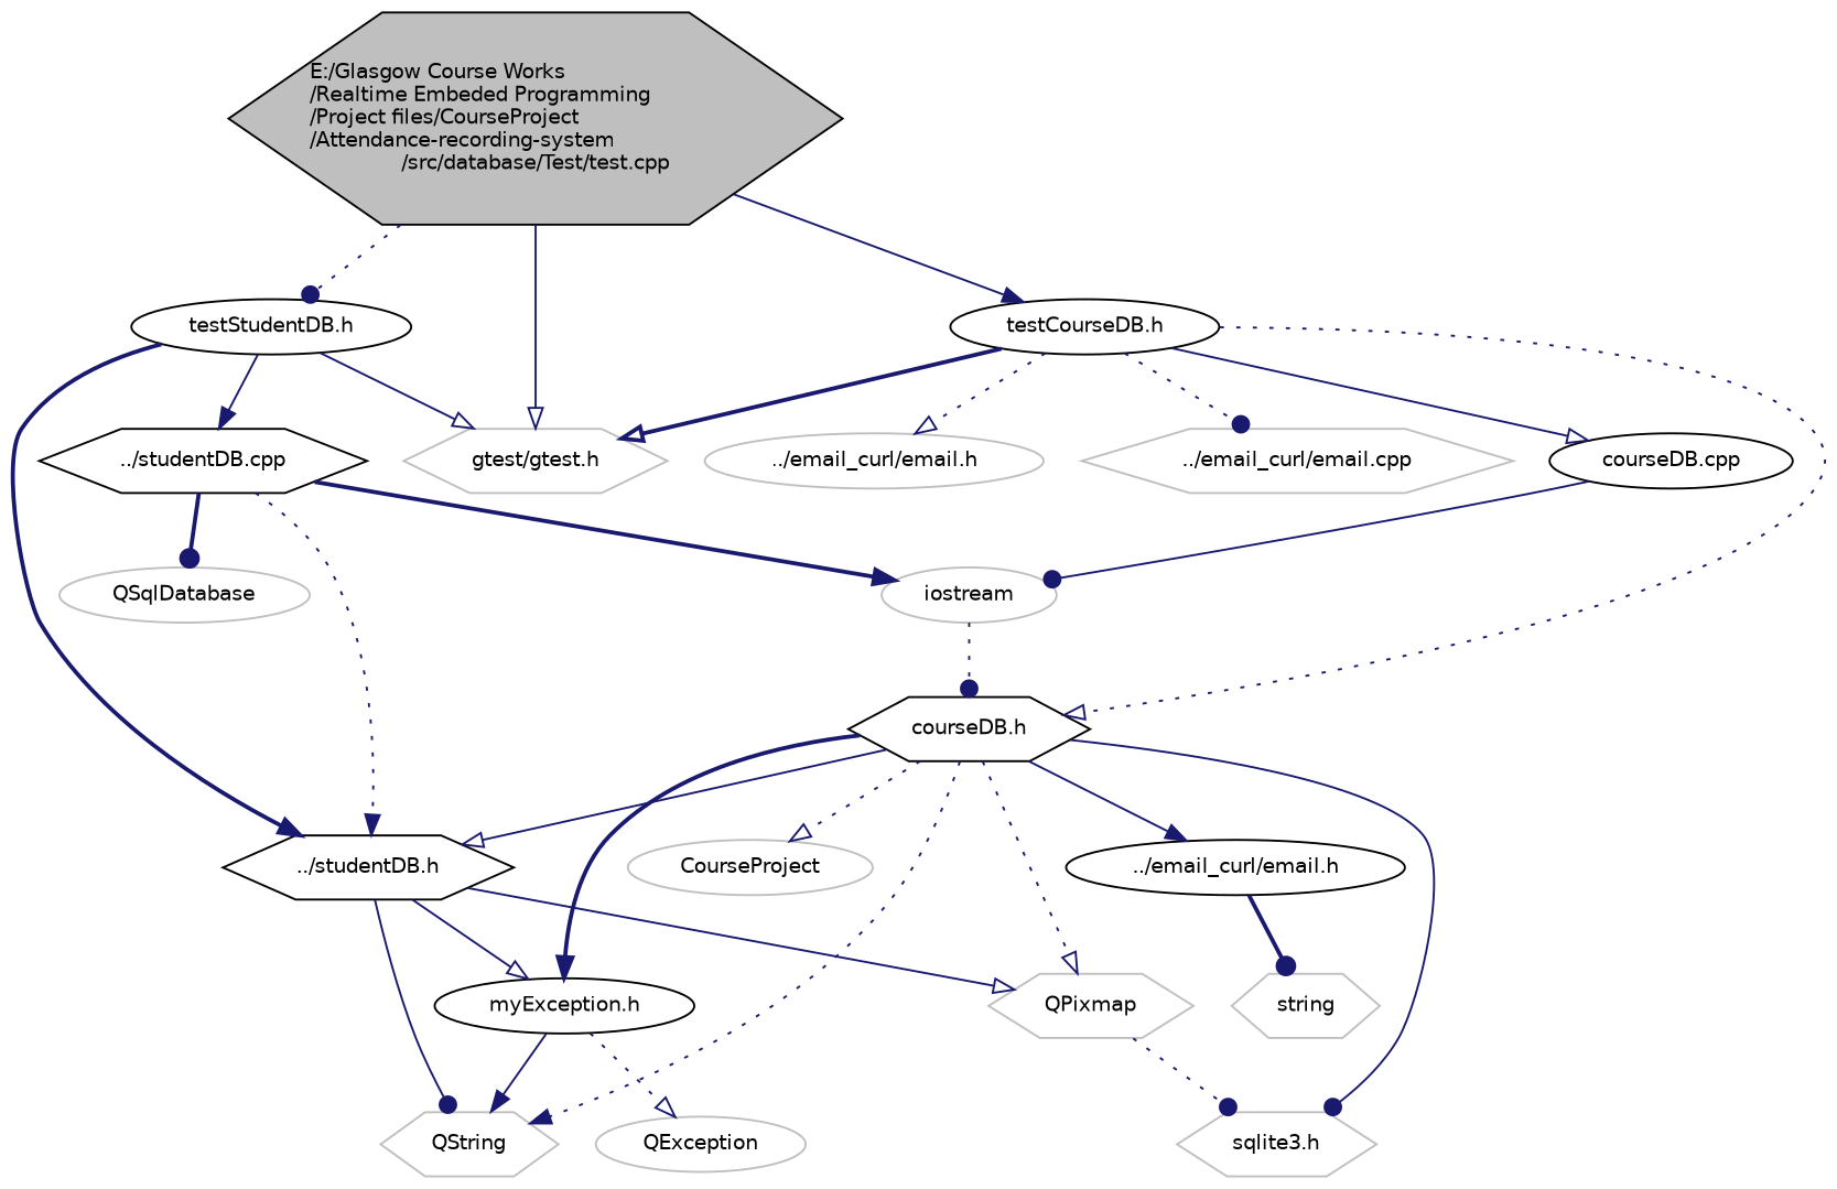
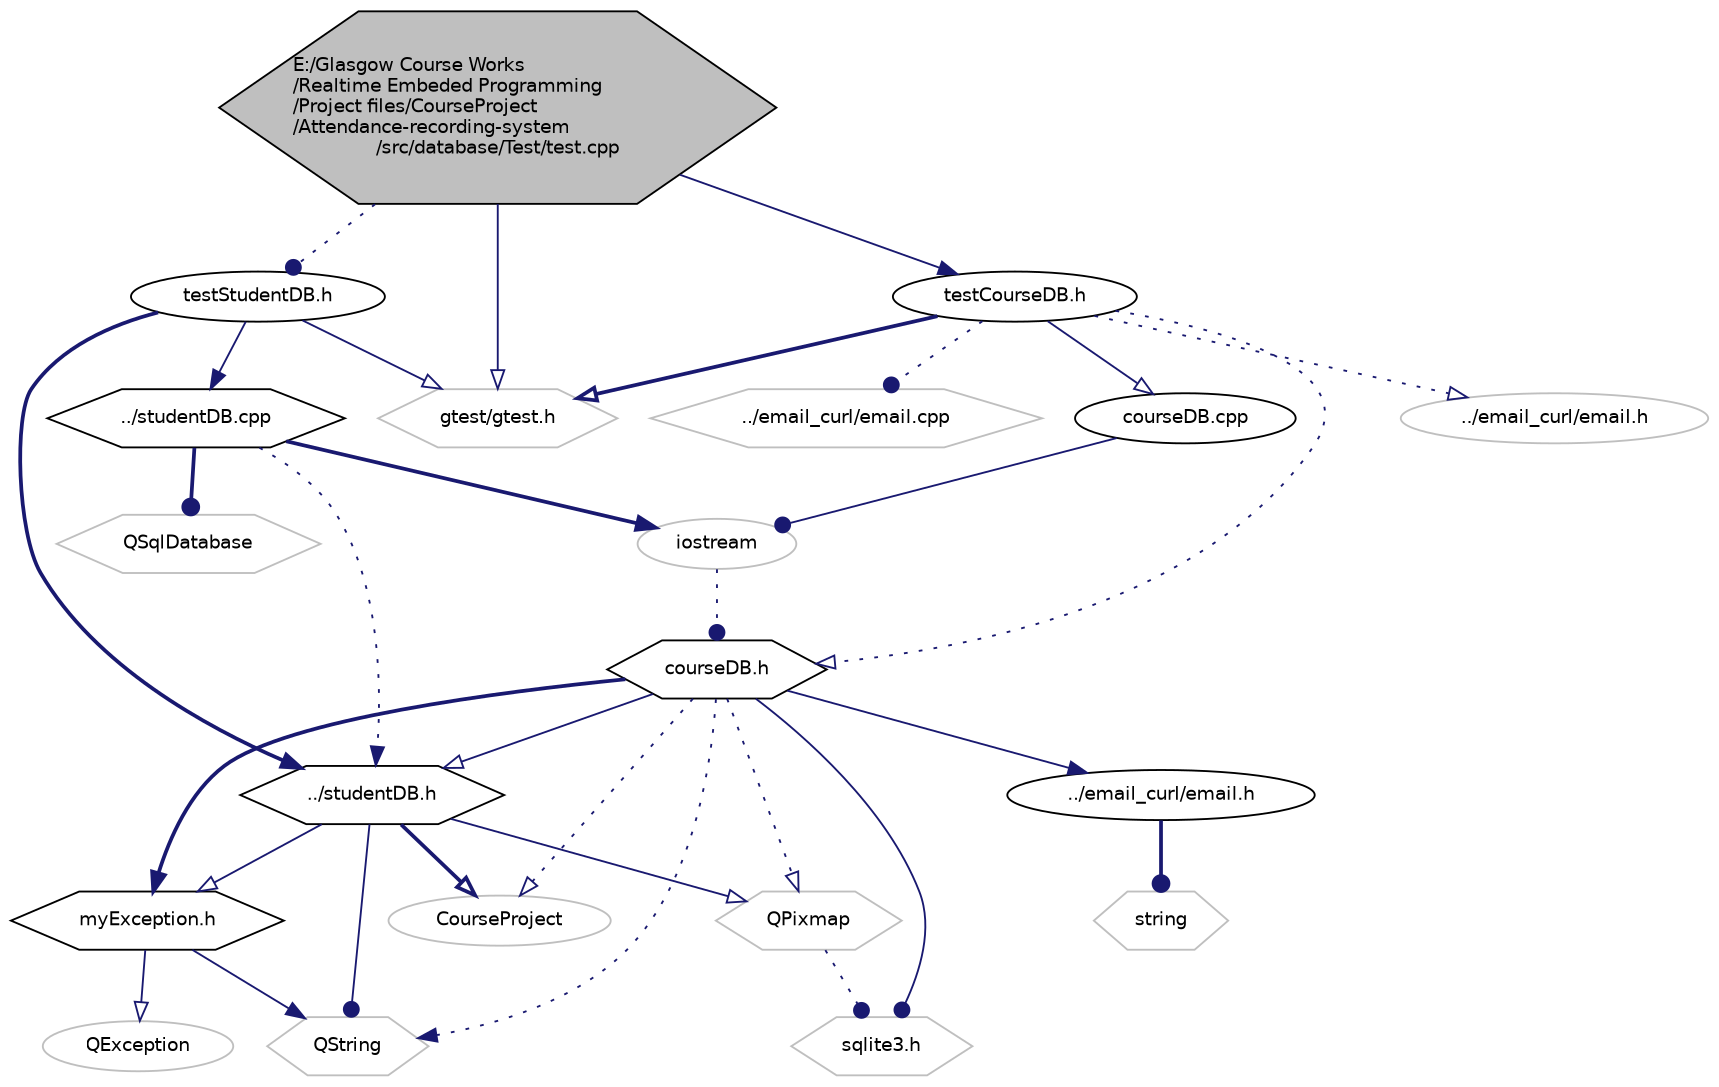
  digraph {
    node [color=grey75 fillcolor=white fontname=Helvetica fontsize=10 shape=hexagon style=filled]
    edge [arrowhead=onormal color=midnightblue fontname=Helvetica fontsize=10 labelfontname=Helvetica labelfontsize=10 style=solid]
    n1 [color=black fillcolor=grey75 fontcolor=black height=0.2 label="E:/Glasgow Course Works\l/Realtime Embeded Programming\l/Project files/CourseProject\l/Attendance-recording-system\l/src/database/Test/test.cpp" width=0.4]
    n2 [height=0.2 label="gtest/gtest.h" width=0.4]
    n3 [color=black height=0.2 label="testStudentDB.h" shape=ellipse width=0.4]
    n4 [color=black height=0.2 label="testCourseDB.h" shape=ellipse width=0.4]
    n5 [color=black height=0.2 label="../studentDB.h" width=0.4]
    n6 [color=black height=0.2 label="../studentDB.cpp" width=0.4]
    n7 [color=black height=0.2 label="courseDB.h" width=0.4]
    n8 [color=black height=0.2 label="courseDB.cpp" shape=ellipse width=0.4]
    n9 [height=0.2 label="../email_curl/email.h" shape=ellipse width=0.4]
    n10 [height=0.2 label="../email_curl/email.cpp" width=0.4]
-   n11 [color=black height=0.2 label="myException.h" shape=ellipse width=0.4]
+   n11 [color=black height=0.2 label="myException.h" width=0.4]
    n12 [height=0.2 label=QString width=0.4]
    n13 [height=0.2 label=CourseProject shape=ellipse width=0.4]
    n14 [height=0.2 label=QPixmap width=0.4]
    n15 [height=0.2 label=iostream shape=ellipse width=0.4]
-   n16 [height=0.2 label=QSqlDatabase shape=ellipse width=0.4]
+   n16 [height=0.2 label=QSqlDatabase width=0.4]
    n17 [height=0.2 label="sqlite3.h" width=0.4]
    n18 [height=0.2 label=QException shape=ellipse width=0.4]
    n19 [color=black height=0.2 label="../email_curl/email.h" shape=ellipse width=0.4]
    n20 [height=0.2 label=string width=0.4]
    n1 -> n2
    n1 -> n3 [arrowhead=dot style=dotted]
    n1 -> n4 [arrowhead=normal]
    n3 -> n2
    n3 -> n5 [arrowhead=normal style=bold]
    n3 -> n6 [arrowhead=normal]
    n4 -> n2 [style=bold]
    n4 -> n7 [style=dotted]
    n4 -> n8
    n4 -> n9 [style=dotted]
    n4 -> n10 [arrowhead=dot style=dotted]
    n5 -> n11
    n5 -> n12 [arrowhead=dot]
+   n5 -> n13 [style=bold]
    n5 -> n14
    n6 -> n5 [arrowhead=normal style=dotted]
    n6 -> n15 [arrowhead=normal style=bold]
    n6 -> n16 [arrowhead=dot style=bold]
    n7 -> n5
    n7 -> n11 [arrowhead=normal style=bold]
    n7 -> n12 [arrowhead=normal style=dotted]
    n7 -> n13 [style=dotted]
    n7 -> n14 [style=dotted]
    n7 -> n17 [arrowhead=dot]
    n7 -> n19 [arrowhead=normal]
    n8 -> n15 [arrowhead=dot]
    n11 -> n12 [arrowhead=normal]
-   n11 -> n18 [style=dotted]
+   n11 -> n18
    n14 -> n17 [arrowhead=dot style=dotted]
    n15 -> n7 [arrowhead=dot style=dotted]
    n19 -> n20 [arrowhead=dot style=bold]
  }
